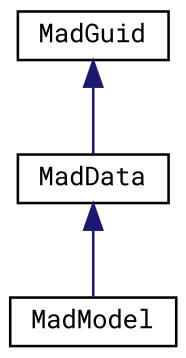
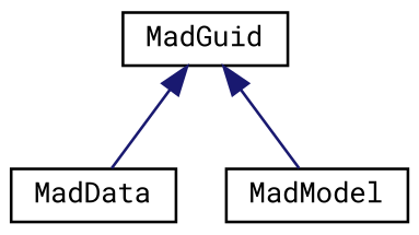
  digraph {
    fontname="Roboto Mono"
    rankdir=TB
    node [color=black fillcolor=white fontname="Roboto Mono" fontsize=10 shape=record style=filled]
    edge [color=midnightblue dir=back fontname="Roboto Mono" fontsize=10 labelfontname=Helvetica labelfontsize=10 style=solid]
    n1 [height=0.2 label=MadGuid width=0.4]
    n2 [height=0.2 label=MadData width=0.4]
    n3 [height=0.2 label=MadModel width=0.4]
    n1 -> n2
-   n2 -> n3
+   n1 -> n3
  }
